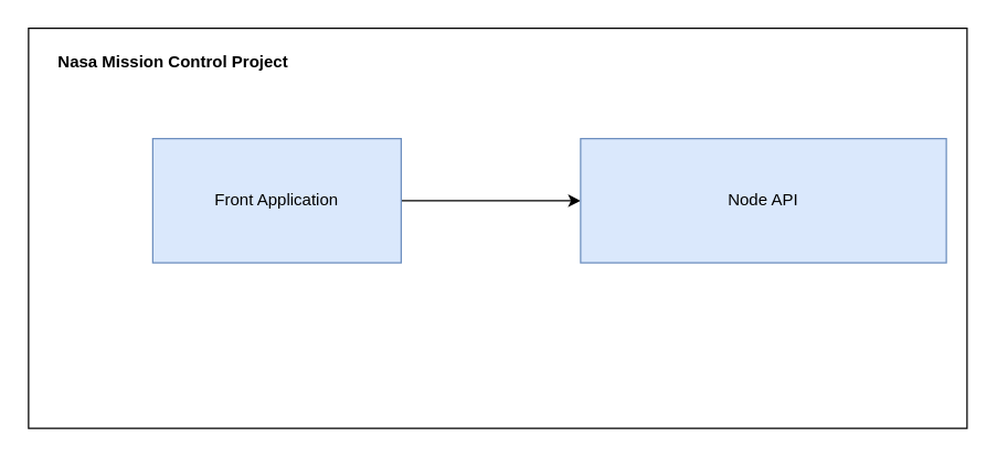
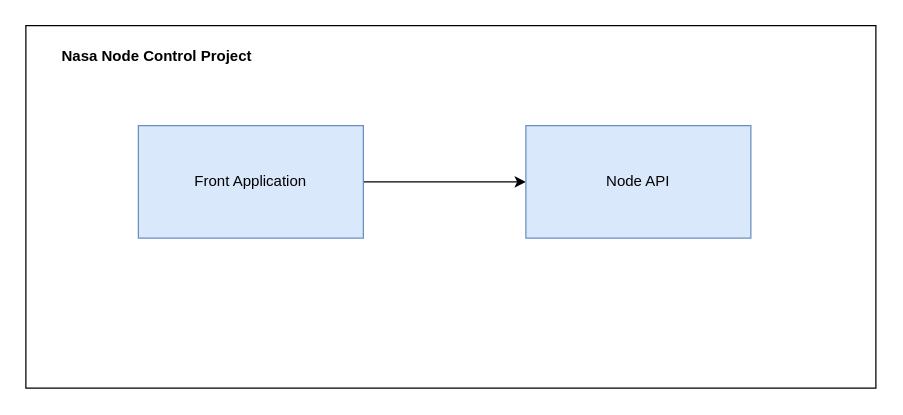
  <mxCell id="0" />
  <mxCell id="1" parent="0" />
  <mxCell id="2" value="" style="rounded=0;whiteSpace=wrap;html=1;align=left;" vertex="1" parent="1"><mxGeometry x="20" y="20" width="680" height="290" as="geometry" /></mxCell>
  <mxCell id="3" style="edgeStyle=orthogonalEdgeStyle;rounded=0;orthogonalLoop=1;jettySize=auto;html=1;entryX=0;entryY=0.5;entryDx=0;entryDy=0;" edge="1" parent="1" source="4" target="5"><mxGeometry relative="1" as="geometry" /></mxCell>
  <mxCell id="4" value="Front Application&lt;br&gt;" style="rounded=0;whiteSpace=wrap;html=1;fillColor=#dae8fc;strokeColor=#6c8ebf;" vertex="1" parent="1"><mxGeometry x="110" y="100" width="180" height="90" as="geometry" /></mxCell>
- <mxCell id="5" value="Node API" style="rounded=0;whiteSpace=wrap;html=1;fillColor=#dae8fc;strokeColor=#6c8ebf;" vertex="1" parent="1"><mxGeometry x="420" y="100" width="265" height="90" as="geometry" /></mxCell>
- <mxCell id="6" value="Nasa Mission Control Project" style="text;html=1;strokeColor=none;fillColor=none;align=center;verticalAlign=middle;whiteSpace=wrap;rounded=0;fontStyle=1" vertex="1" parent="1"><mxGeometry x="30" y="30" width="190" height="30" as="geometry" /></mxCell>
+ <mxCell id="5" value="Node API" style="rounded=0;whiteSpace=wrap;html=1;fillColor=#dae8fc;strokeColor=#6c8ebf;" vertex="1" parent="1"><mxGeometry x="420" y="100" width="180" height="90" as="geometry" /></mxCell>
+ <mxCell id="6" value="Nasa Node Control Project" style="text;html=1;strokeColor=none;fillColor=none;align=center;verticalAlign=middle;whiteSpace=wrap;rounded=0;fontStyle=1" vertex="1" parent="1"><mxGeometry x="30" y="30" width="190" height="30" as="geometry" /></mxCell>
